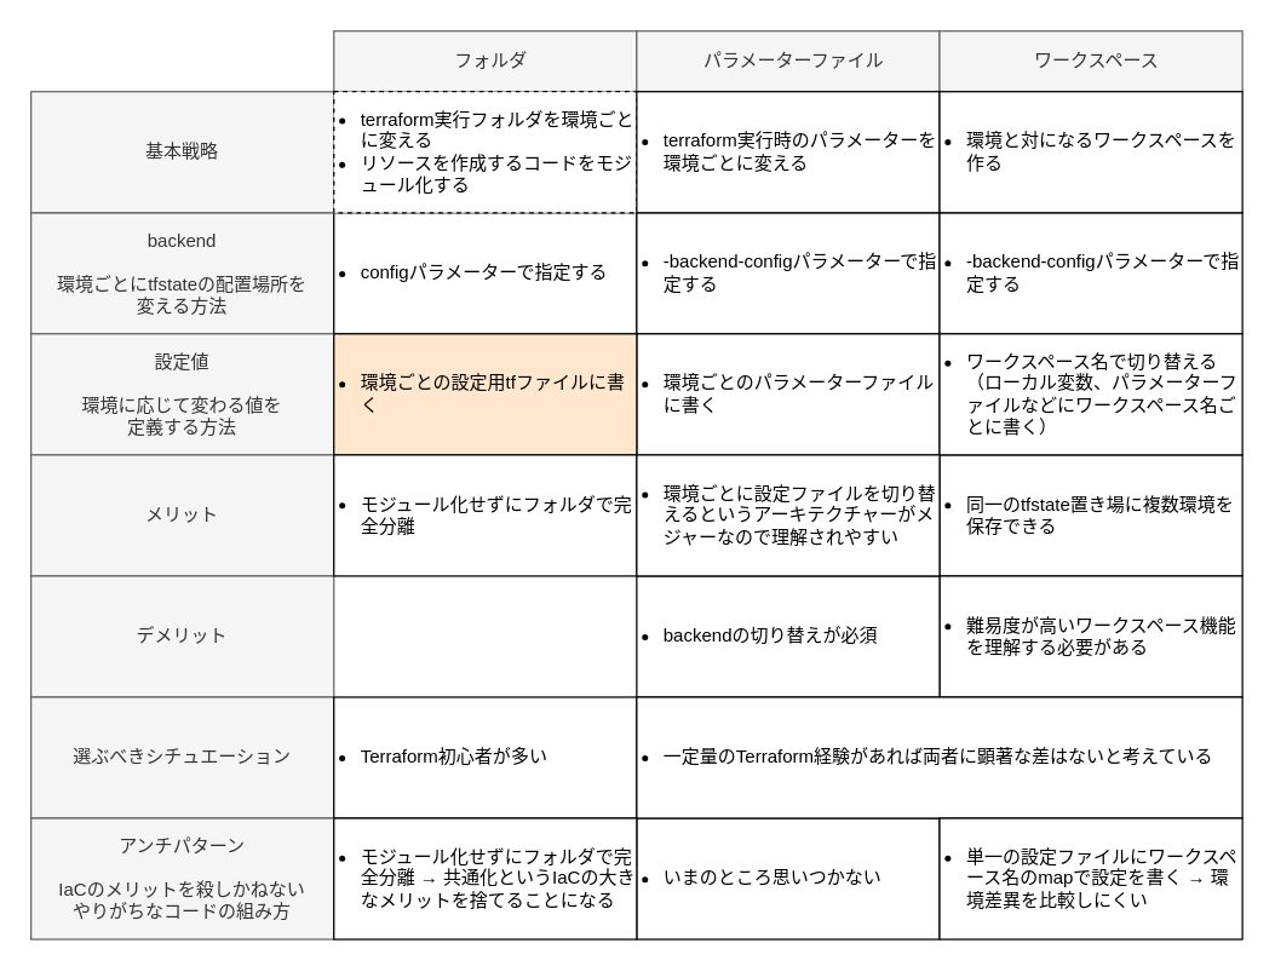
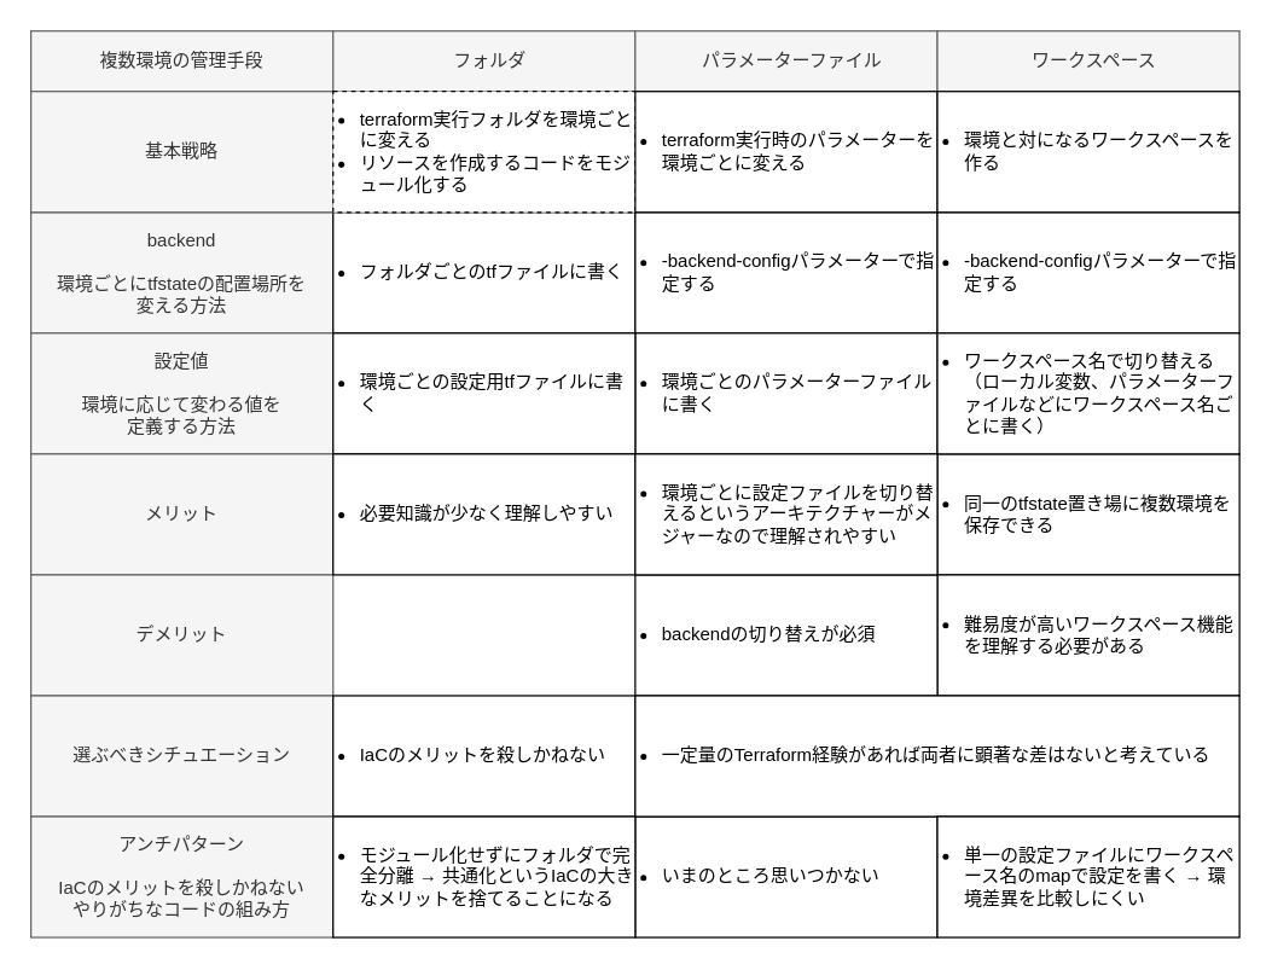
  <mxCell id="0" />
  <mxCell id="1" parent="0" />
+ <mxCell id="2" value="複数環境の管理手段" style="rounded=0;whiteSpace=wrap;html=1;fillColor=#f5f5f5;strokeColor=#666666;fontColor=#333333;" vertex="1" parent="1"><mxGeometry width="200" height="40" as="geometry" x="20" y="20" /></mxCell>
  <mxCell id="3" value="フォルダ" style="rounded=0;whiteSpace=wrap;html=1;align=center;spacingLeft=8;fillColor=#f5f5f5;fontColor=#333333;strokeColor=#666666;" vertex="1" parent="1"><mxGeometry x="220" width="200" height="40" as="geometry" y="20" /></mxCell>
  <mxCell id="4" value="パラメーターファイル" style="rounded=0;whiteSpace=wrap;html=1;align=center;spacingLeft=8;fillColor=#f5f5f5;fontColor=#333333;strokeColor=#666666;" vertex="1" parent="1"><mxGeometry x="420" width="200" height="40" as="geometry" y="20" /></mxCell>
  <mxCell id="5" value="ワークスペース" style="rounded=0;whiteSpace=wrap;html=1;align=center;spacingLeft=8;fillColor=#f5f5f5;fontColor=#333333;strokeColor=#666666;" vertex="1" parent="1"><mxGeometry x="620" width="200" height="40" as="geometry" y="20" /></mxCell>
  <mxCell id="6" value="backend&lt;br&gt;&lt;br&gt;環境ごとにtfstateの配置場所を&lt;br&gt;変える方法" style="rounded=0;whiteSpace=wrap;html=1;fillColor=#f5f5f5;strokeColor=#666666;fontColor=#333333;" vertex="1" parent="1"><mxGeometry y="140" width="200" height="80" as="geometry" x="20" /></mxCell>
- <mxCell id="7" value="&lt;ul&gt;&lt;li&gt;configパラメーターで指定する&lt;/li&gt;&lt;/ul&gt;" style="rounded=0;whiteSpace=wrap;html=1;align=left;spacingLeft=-24;" vertex="1" parent="1"><mxGeometry x="220" y="140" width="200" height="80" as="geometry" /></mxCell>
+ <mxCell id="7" value="&lt;ul&gt;&lt;li&gt;フォルダごとのtfファイルに書く&lt;/li&gt;&lt;/ul&gt;" style="rounded=0;whiteSpace=wrap;html=1;align=left;spacingLeft=-24;" vertex="1" parent="1"><mxGeometry x="220" y="140" width="200" height="80" as="geometry" /></mxCell>
  <mxCell id="8" value="&lt;ul&gt;&lt;li&gt;-backend-configパラメーターで指定する&lt;/li&gt;&lt;/ul&gt;" style="rounded=0;whiteSpace=wrap;html=1;align=left;spacingLeft=-24;" vertex="1" parent="1"><mxGeometry x="420" y="140" width="200" height="80" as="geometry" /></mxCell>
  <mxCell id="9" value="&lt;ul&gt;&lt;li&gt;-backend-configパラメーターで指定する&lt;/li&gt;&lt;/ul&gt;" style="rounded=0;whiteSpace=wrap;html=1;align=left;spacingLeft=-24;" vertex="1" parent="1"><mxGeometry x="620" y="140" width="200" height="80" as="geometry" /></mxCell>
  <mxCell id="10" value="基本戦略" style="rounded=0;whiteSpace=wrap;html=1;fillColor=#f5f5f5;strokeColor=#666666;fontColor=#333333;" vertex="1" parent="1"><mxGeometry y="60" width="200" height="80" as="geometry" x="20" /></mxCell>
  <mxCell id="11" value="&lt;ul&gt;&lt;li&gt;terraform実行フォルダを環境ごとに変える&lt;/li&gt;&lt;li&gt;リソースを作成するコードをモジュール化する&lt;/li&gt;&lt;/ul&gt;" style="rounded=0;whiteSpace=wrap;html=1;align=left;spacingLeft=-24;dashed=1;" vertex="1" parent="1"><mxGeometry x="220" y="60" width="200" height="80" as="geometry" /></mxCell>
  <mxCell id="12" value="設定値&lt;br&gt;&lt;br&gt;環境に応じて変わる値を&lt;br&gt;定義する方法" style="rounded=0;whiteSpace=wrap;html=1;fillColor=#f5f5f5;strokeColor=#666666;fontColor=#333333;" vertex="1" parent="1"><mxGeometry y="220" width="200" height="80" as="geometry" x="20" /></mxCell>
  <mxCell id="13" value="&lt;ul&gt;&lt;li&gt;terraform実行時のパラメーターを環境ごとに変える&lt;/li&gt;&lt;/ul&gt;" style="rounded=0;whiteSpace=wrap;html=1;align=left;spacingLeft=-24;" vertex="1" parent="1"><mxGeometry x="420" y="60" width="200" height="80" as="geometry" /></mxCell>
  <mxCell id="14" value="&lt;ul&gt;&lt;li&gt;環境と対になるワークスペースを作る&lt;/li&gt;&lt;/ul&gt;" style="rounded=0;whiteSpace=wrap;html=1;align=left;spacingLeft=-24;" vertex="1" parent="1"><mxGeometry x="620" y="60" width="200" height="80" as="geometry" /></mxCell>
  <mxCell id="15" value="&lt;ul&gt;&lt;li&gt;環境ごとのパラメーターファイルに書く&lt;/li&gt;&lt;/ul&gt;" style="rounded=0;align=left;spacingLeft=-24;html=1;whiteSpace=wrap;" vertex="1" parent="1"><mxGeometry x="420" y="220" width="200" height="80" as="geometry" /></mxCell>
- <mxCell id="16" value="&lt;ul&gt;&lt;li&gt;環境ごとの設定用tfファイルに書く&lt;/li&gt;&lt;/ul&gt;" style="rounded=0;align=left;spacingLeft=-24;html=1;whiteSpace=wrap;fillColor=#ffe6cc;" vertex="1" parent="1"><mxGeometry x="220" y="220" width="200" height="80" as="geometry" /></mxCell>
+ <mxCell id="16" value="&lt;ul&gt;&lt;li&gt;環境ごとの設定用tfファイルに書く&lt;/li&gt;&lt;/ul&gt;" style="rounded=0;align=left;spacingLeft=-24;html=1;whiteSpace=wrap;" vertex="1" parent="1"><mxGeometry x="220" y="220" width="200" height="80" as="geometry" /></mxCell>
  <mxCell id="17" value="メリット" style="rounded=0;whiteSpace=wrap;html=1;fillColor=#f5f5f5;strokeColor=#666666;fontColor=#333333;" vertex="1" parent="1"><mxGeometry y="300" width="200" height="80" as="geometry" x="20" /></mxCell>
  <mxCell id="18" value="&lt;ul&gt;&lt;li&gt;同一のtfstate置き場に複数環境を保存できる&lt;/li&gt;&lt;/ul&gt;" style="rounded=0;whiteSpace=wrap;html=1;align=left;spacingLeft=-24;" vertex="1" parent="1"><mxGeometry x="620" y="300" width="200" height="80" as="geometry" /></mxCell>
  <mxCell id="19" value="デメリット" style="rounded=0;whiteSpace=wrap;html=1;fillColor=#f5f5f5;strokeColor=#666666;fontColor=#333333;" vertex="1" parent="1"><mxGeometry y="380" width="200" height="80" as="geometry" x="20" /></mxCell>
  <mxCell id="20" value="&lt;ul&gt;&lt;li&gt;難易度が高いワークスペース機能を理解する必要がある&lt;/li&gt;&lt;/ul&gt;" style="rounded=0;whiteSpace=wrap;html=1;align=left;spacingLeft=-24;" vertex="1" parent="1"><mxGeometry x="620" y="380" width="200" height="80" as="geometry" /></mxCell>
- <mxCell id="21" value="&lt;ul&gt;&lt;li&gt;モジュール化せずにフォルダで完全分離&lt;/li&gt;&lt;/ul&gt;" style="rounded=0;whiteSpace=wrap;html=1;align=left;spacingLeft=-24;" vertex="1" parent="1"><mxGeometry x="220" y="300" width="200" height="80" as="geometry" /></mxCell>
+ <mxCell id="21" value="&lt;ul&gt;&lt;li&gt;必要知識が少なく理解しやすい&lt;/li&gt;&lt;/ul&gt;" style="rounded=0;whiteSpace=wrap;html=1;align=left;spacingLeft=-24;" vertex="1" parent="1"><mxGeometry x="220" y="300" width="200" height="80" as="geometry" /></mxCell>
  <mxCell id="22" value="選ぶべきシチュエーション" style="rounded=0;whiteSpace=wrap;html=1;fillColor=#f5f5f5;strokeColor=#666666;fontColor=#333333;" vertex="1" parent="1"><mxGeometry y="460" width="200" height="80" as="geometry" x="20" /></mxCell>
- <mxCell id="23" value="&lt;ul&gt;&lt;li&gt;Terraform初心者が多い&lt;/li&gt;&lt;/ul&gt;" style="rounded=0;whiteSpace=wrap;html=1;align=left;spacingLeft=-24;" vertex="1" parent="1"><mxGeometry x="220" y="460" width="200" height="80" as="geometry" /></mxCell>
+ <mxCell id="23" value="&lt;ul&gt;&lt;li&gt;IaCのメリットを殺しかねない&lt;/li&gt;&lt;/ul&gt;" style="rounded=0;whiteSpace=wrap;html=1;align=left;spacingLeft=-24;" vertex="1" parent="1"><mxGeometry x="220" y="460" width="200" height="80" as="geometry" /></mxCell>
  <mxCell id="24" value="&lt;ul&gt;&lt;li&gt;ワークスペース名で切り替える（ローカル変数、パラメーターファイルなどにワークスペース名ごとに書く）&lt;/li&gt;&lt;/ul&gt;" style="rounded=0;align=left;spacingLeft=-24;html=1;whiteSpace=wrap;" vertex="1" parent="1"><mxGeometry x="620" y="220" width="200" height="80" as="geometry" /></mxCell>
  <mxCell id="25" value="&lt;ul&gt;&lt;li&gt;いまのところ思いつかない&lt;/li&gt;&lt;/ul&gt;" style="rounded=0;whiteSpace=wrap;html=1;align=left;spacingLeft=-24;" vertex="1" parent="1"><mxGeometry x="420" y="540" width="200" height="80" as="geometry" /></mxCell>
  <mxCell id="26" value="&lt;ul&gt;&lt;li&gt;backendの切り替えが必須&lt;/li&gt;&lt;/ul&gt;" style="rounded=0;whiteSpace=wrap;html=1;align=left;spacingLeft=-24;" vertex="1" parent="1"><mxGeometry x="420" y="380" width="200" height="80" as="geometry" /></mxCell>
  <mxCell id="27" value="&lt;ul&gt;&lt;li&gt;環境ごとに設定ファイルを切り替えるというアーキテクチャーがメジャーなので理解されやすい&lt;/li&gt;&lt;/ul&gt;" style="rounded=0;whiteSpace=wrap;html=1;align=left;spacingLeft=-24;" vertex="1" parent="1"><mxGeometry x="420" y="300" width="200" height="80" as="geometry" /></mxCell>
  <mxCell id="28" value="&lt;ul&gt;&lt;li&gt;一定量のTerraform経験があれば両者に顕著な差はないと考えている&lt;/li&gt;&lt;/ul&gt;" style="rounded=0;whiteSpace=wrap;html=1;align=left;spacingLeft=-24;" vertex="1" parent="1"><mxGeometry x="420" y="460" width="400" height="80" as="geometry" /></mxCell>
  <mxCell id="29" value="アンチパターン&lt;br&gt;&lt;br&gt;IaCのメリットを殺しかねない&lt;br&gt;やりがちなコードの組み方" style="rounded=0;whiteSpace=wrap;html=1;fillColor=#f5f5f5;strokeColor=#666666;fontColor=#333333;" vertex="1" parent="1"><mxGeometry y="540" width="200" height="80" as="geometry" x="20" /></mxCell>
  <mxCell id="30" value="&lt;ul&gt;&lt;li&gt;モジュール化せずにフォルダで完全分離 → 共通化というIaCの大きなメリットを捨てることになる&lt;/li&gt;&lt;/ul&gt;" style="rounded=0;whiteSpace=wrap;html=1;align=left;spacingLeft=-24;" vertex="1" parent="1"><mxGeometry x="220" y="540" width="200" height="80" as="geometry" /></mxCell>
  <mxCell id="31" value="&lt;ul&gt;&lt;li&gt;単一の設定ファイルにワークスペース名のmapで設定を書く → 環境差異を比較しにくい&lt;/li&gt;&lt;/ul&gt;" style="rounded=0;whiteSpace=wrap;html=1;align=left;spacingLeft=-24;" vertex="1" parent="1"><mxGeometry x="620" y="540" width="200" height="80" as="geometry" /></mxCell>
